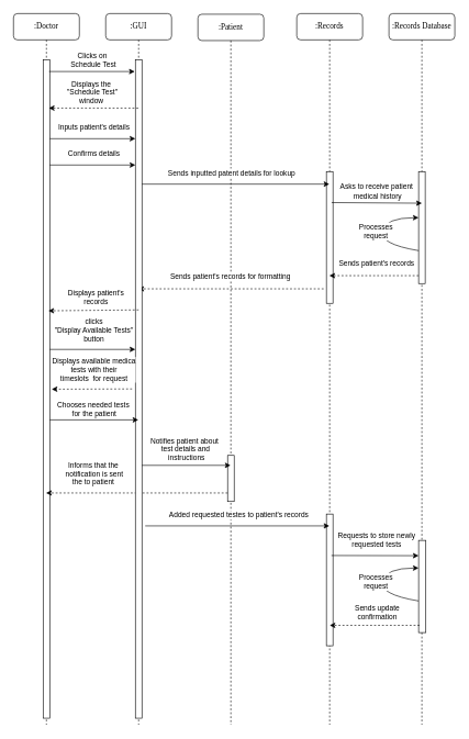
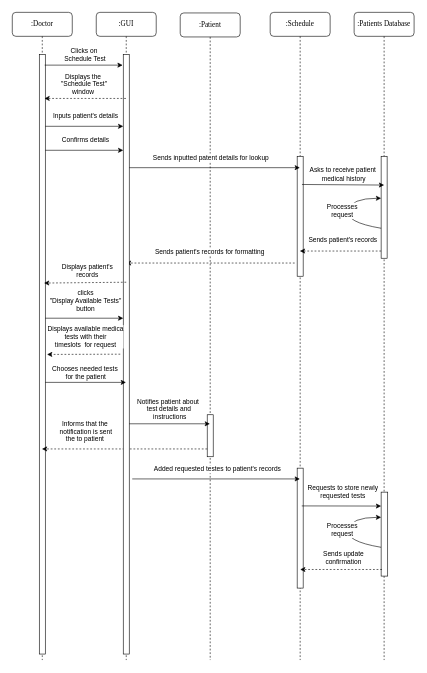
  <mxCell id="0" />
  <mxCell id="1" parent="0" />
  <mxCell id="2" value=":Doctor" style="shape=umlLifeline;perimeter=lifelinePerimeter;whiteSpace=wrap;html=1;container=1;collapsible=0;recursiveResize=0;outlineConnect=0;rounded=1;shadow=0;comic=0;labelBackgroundColor=none;strokeWidth=1;fontFamily=Verdana;fontSize=12;align=center;" parent="1" vertex="1"><mxGeometry x="20" y="20" width="100" height="1080" as="geometry" /></mxCell>
  <mxCell id="3" value="" style="html=1;points=[];perimeter=orthogonalPerimeter;rounded=0;shadow=0;comic=0;labelBackgroundColor=none;strokeWidth=1;fontFamily=Verdana;fontSize=12;align=center;" parent="2" vertex="1"><mxGeometry x="45" y="70" width="10" height="1000" as="geometry" /></mxCell>
  <mxCell id="4" value="" style="endArrow=classic;html=1;rounded=0;" parent="2" edge="1"><mxGeometry width="50" height="50" relative="1" as="geometry"><mxPoint x="55" y="230" as="sourcePoint" /><mxPoint x="185" y="230" as="targetPoint" /></mxGeometry></mxCell>
  <mxCell id="5" value="Confirms details" style="edgeLabel;html=1;align=center;verticalAlign=middle;resizable=0;points=[];" parent="4" vertex="1" connectable="0"><mxGeometry x="0.108" relative="1" as="geometry"><mxPoint x="-6" y="-18" as="offset" /></mxGeometry></mxCell>
- <mxCell id="6" value=":Records" style="shape=umlLifeline;perimeter=lifelinePerimeter;whiteSpace=wrap;html=1;container=1;collapsible=0;recursiveResize=0;outlineConnect=0;rounded=1;shadow=0;comic=0;labelBackgroundColor=none;strokeWidth=1;fontFamily=Verdana;fontSize=12;align=center;" parent="1" vertex="1"><mxGeometry x="450" y="20" width="100" height="1080" as="geometry" /></mxCell>
+ <mxCell id="6" value=":Schedule" style="shape=umlLifeline;perimeter=lifelinePerimeter;whiteSpace=wrap;html=1;container=1;collapsible=0;recursiveResize=0;outlineConnect=0;rounded=1;shadow=0;comic=0;labelBackgroundColor=none;strokeWidth=1;fontFamily=Verdana;fontSize=12;align=center;" parent="1" vertex="1"><mxGeometry x="450" y="20" width="100" height="1080" as="geometry" /></mxCell>
  <mxCell id="7" value="" style="html=1;points=[];perimeter=orthogonalPerimeter;rounded=0;shadow=0;comic=0;labelBackgroundColor=none;strokeWidth=1;fontFamily=Verdana;fontSize=12;align=center;" parent="6" vertex="1"><mxGeometry x="45" y="240" width="10" height="200" as="geometry" /></mxCell>
  <mxCell id="8" value="" style="html=1;points=[];perimeter=orthogonalPerimeter;rounded=0;shadow=0;comic=0;labelBackgroundColor=none;strokeWidth=1;fontFamily=Verdana;fontSize=12;align=center;" parent="6" vertex="1"><mxGeometry x="45" y="760" width="10" height="200" as="geometry" /></mxCell>
- <mxCell id="9" value=":Records Database" style="shape=umlLifeline;perimeter=lifelinePerimeter;whiteSpace=wrap;html=1;container=1;collapsible=0;recursiveResize=0;outlineConnect=0;rounded=1;shadow=0;comic=0;labelBackgroundColor=none;strokeWidth=1;fontFamily=Verdana;fontSize=12;align=center;" parent="1" vertex="1"><mxGeometry x="590" y="20" width="100" height="1080" as="geometry" /></mxCell>
+ <mxCell id="9" value=":Patients Database" style="shape=umlLifeline;perimeter=lifelinePerimeter;whiteSpace=wrap;html=1;container=1;collapsible=0;recursiveResize=0;outlineConnect=0;rounded=1;shadow=0;comic=0;labelBackgroundColor=none;strokeWidth=1;fontFamily=Verdana;fontSize=12;align=center;" parent="1" vertex="1"><mxGeometry x="590" y="20" width="100" height="1080" as="geometry" /></mxCell>
  <mxCell id="10" value="" style="html=1;points=[];perimeter=orthogonalPerimeter;rounded=0;shadow=0;comic=0;labelBackgroundColor=none;strokeWidth=1;fontFamily=Verdana;fontSize=12;align=center;" parent="9" vertex="1"><mxGeometry x="45" y="240" width="10" height="170" as="geometry" /></mxCell>
  <mxCell id="11" value="" style="curved=1;endArrow=classic;html=1;rounded=0;" parent="9" edge="1"><mxGeometry width="50" height="50" relative="1" as="geometry"><mxPoint x="45" y="360" as="sourcePoint" /><mxPoint x="45" y="310" as="targetPoint" /><Array as="points"><mxPoint x="45" y="360" /><mxPoint x="-15" y="350" /><mxPoint x="-5" y="310" /></Array></mxGeometry></mxCell>
  <mxCell id="12" value="Processes &lt;br&gt;request" style="edgeLabel;html=1;align=center;verticalAlign=middle;resizable=0;points=[];" parent="11" vertex="1" connectable="0"><mxGeometry x="0.012" y="-3" relative="1" as="geometry"><mxPoint x="-12" y="-5" as="offset" /></mxGeometry></mxCell>
  <mxCell id="13" value="" style="html=1;labelBackgroundColor=#ffffff;startArrow=none;startFill=0;startSize=6;endArrow=classic;endFill=1;endSize=6;jettySize=auto;orthogonalLoop=1;strokeWidth=1;dashed=1;fontSize=14;rounded=0;" parent="9" target="6" edge="1"><mxGeometry width="60" height="60" relative="1" as="geometry"><mxPoint x="45" y="398.0" as="sourcePoint" /><mxPoint x="-80" y="398" as="targetPoint" /></mxGeometry></mxCell>
  <mxCell id="14" value="Sends patient's records" style="edgeLabel;html=1;align=center;verticalAlign=middle;resizable=0;points=[];" parent="13" vertex="1" connectable="0"><mxGeometry x="0.058" y="-1" relative="1" as="geometry"><mxPoint x="7" y="-19" as="offset" /></mxGeometry></mxCell>
  <mxCell id="15" value="" style="endArrow=classic;html=1;rounded=0;exitX=1.267;exitY=0.296;exitDx=0;exitDy=0;exitPerimeter=0;" parent="9" edge="1"><mxGeometry width="50" height="50" relative="1" as="geometry"><mxPoint x="-87.33" y="823" as="sourcePoint" /><mxPoint x="45" y="823.24" as="targetPoint" /></mxGeometry></mxCell>
  <mxCell id="16" value="Requests to store newly &lt;br&gt;requested tests" style="edgeLabel;html=1;align=center;verticalAlign=middle;resizable=0;points=[];" parent="15" vertex="1" connectable="0"><mxGeometry x="0.051" y="-2" relative="1" as="geometry"><mxPoint x="-2" y="-26" as="offset" /></mxGeometry></mxCell>
  <mxCell id="17" value="" style="curved=1;endArrow=classic;html=1;rounded=0;" parent="9" edge="1"><mxGeometry width="50" height="50" relative="1" as="geometry"><mxPoint x="45" y="892" as="sourcePoint" /><mxPoint x="45" y="842" as="targetPoint" /><Array as="points"><mxPoint x="45" y="892" /><mxPoint x="-15" y="882" /><mxPoint x="-5" y="842" /></Array></mxGeometry></mxCell>
  <mxCell id="18" value="Processes &lt;br&gt;request" style="edgeLabel;html=1;align=center;verticalAlign=middle;resizable=0;points=[];" parent="17" vertex="1" connectable="0"><mxGeometry x="0.012" y="-3" relative="1" as="geometry"><mxPoint x="-12" y="-5" as="offset" /></mxGeometry></mxCell>
  <mxCell id="19" value="" style="html=1;points=[];perimeter=orthogonalPerimeter;rounded=0;shadow=0;comic=0;labelBackgroundColor=none;strokeWidth=1;fontFamily=Verdana;fontSize=12;align=center;" parent="9" vertex="1"><mxGeometry x="45" y="800" width="11" height="140" as="geometry" /></mxCell>
  <mxCell id="20" value=":Patient" style="shape=umlLifeline;perimeter=lifelinePerimeter;whiteSpace=wrap;html=1;container=1;collapsible=0;recursiveResize=0;outlineConnect=0;rounded=1;shadow=0;comic=0;labelBackgroundColor=none;strokeWidth=1;fontFamily=Verdana;fontSize=12;align=center;" parent="1" vertex="1"><mxGeometry x="300" y="21" width="100" height="1079" as="geometry" /></mxCell>
  <mxCell id="21" value="" style="html=1;points=[];perimeter=orthogonalPerimeter;rounded=0;shadow=0;comic=0;labelBackgroundColor=none;strokeWidth=1;fontFamily=Verdana;fontSize=12;align=center;" parent="20" vertex="1"><mxGeometry x="45" y="670" width="10" height="70" as="geometry" /></mxCell>
  <mxCell id="22" value="" style="endArrow=classic;html=1;rounded=0;" parent="20" target="6" edge="1"><mxGeometry width="50" height="50" relative="1" as="geometry"><mxPoint x="-90" y="258" as="sourcePoint" /><mxPoint x="190" y="250" as="targetPoint" /></mxGeometry></mxCell>
  <mxCell id="23" value="Sends inputted patent details for lookup" style="edgeLabel;html=1;align=center;verticalAlign=middle;resizable=0;points=[];" parent="22" vertex="1" connectable="0"><mxGeometry x="-0.332" y="4" relative="1" as="geometry"><mxPoint x="43" y="-14" as="offset" /></mxGeometry></mxCell>
  <mxCell id="24" value="" style="html=1;labelBackgroundColor=#ffffff;startArrow=none;startFill=0;startSize=6;endArrow=classic;endFill=1;endSize=6;jettySize=auto;orthogonalLoop=1;strokeWidth=1;dashed=1;fontSize=14;rounded=0;" parent="20" target="28" edge="1"><mxGeometry width="60" height="60" relative="1" as="geometry"><mxPoint x="190.83" y="417.0" as="sourcePoint" /><mxPoint x="-80" y="417" as="targetPoint" /></mxGeometry></mxCell>
  <mxCell id="25" value="Sends patient's records for formatting" style="edgeLabel;html=1;align=center;verticalAlign=middle;resizable=0;points=[];" parent="24" vertex="1" connectable="0"><mxGeometry x="0.058" y="-1" relative="1" as="geometry"><mxPoint x="7" y="-19" as="offset" /></mxGeometry></mxCell>
  <mxCell id="26" value="" style="html=1;labelBackgroundColor=#ffffff;startArrow=none;startFill=0;startSize=6;endArrow=classic;endFill=1;endSize=6;jettySize=auto;orthogonalLoop=1;strokeWidth=1;dashed=1;fontSize=14;rounded=0;" parent="20" edge="1"><mxGeometry width="60" height="60" relative="1" as="geometry"><mxPoint x="45" y="727" as="sourcePoint" /><mxPoint x="-230.5" y="727" as="targetPoint" /></mxGeometry></mxCell>
  <mxCell id="27" value="Informs that the&lt;br&gt;&amp;nbsp;notification is sent &lt;br&gt;the to patient" style="edgeLabel;html=1;align=center;verticalAlign=middle;resizable=0;points=[];" parent="26" vertex="1" connectable="0"><mxGeometry x="0.058" y="-1" relative="1" as="geometry"><mxPoint x="-59" y="-29" as="offset" /></mxGeometry></mxCell>
  <mxCell id="28" value=":GUI" style="shape=umlLifeline;perimeter=lifelinePerimeter;whiteSpace=wrap;html=1;container=1;collapsible=0;recursiveResize=0;outlineConnect=0;rounded=1;shadow=0;comic=0;labelBackgroundColor=none;strokeWidth=1;fontFamily=Verdana;fontSize=12;align=center;" parent="1" vertex="1"><mxGeometry x="160" y="20" width="100" height="1080" as="geometry" /></mxCell>
  <mxCell id="29" value="" style="html=1;points=[];perimeter=orthogonalPerimeter;rounded=0;shadow=0;comic=0;labelBackgroundColor=none;strokeWidth=1;fontFamily=Verdana;fontSize=12;align=center;" parent="28" vertex="1"><mxGeometry x="45" y="70" width="10" height="1000" as="geometry" /></mxCell>
  <mxCell id="30" value="" style="endArrow=classic;html=1;rounded=0;" parent="28" edge="1"><mxGeometry width="50" height="50" relative="1" as="geometry"><mxPoint x="-85" y="190" as="sourcePoint" /><mxPoint x="45" y="190" as="targetPoint" /></mxGeometry></mxCell>
  <mxCell id="31" value="Inputs patient's details" style="edgeLabel;html=1;align=center;verticalAlign=middle;resizable=0;points=[];" parent="30" vertex="1" connectable="0"><mxGeometry x="0.108" relative="1" as="geometry"><mxPoint x="-6" y="-18" as="offset" /></mxGeometry></mxCell>
  <mxCell id="32" value="" style="endArrow=classic;html=1;rounded=0;" parent="1" edge="1"><mxGeometry width="50" height="50" relative="1" as="geometry"><mxPoint x="74" y="108" as="sourcePoint" /><mxPoint x="204" y="108" as="targetPoint" /></mxGeometry></mxCell>
  <mxCell id="33" value="Clicks on&amp;nbsp;&lt;div&gt;Schedule Test&lt;/div&gt;" style="edgeLabel;html=1;align=center;verticalAlign=middle;resizable=0;points=[];" parent="32" vertex="1" connectable="0"><mxGeometry x="0.108" relative="1" as="geometry"><mxPoint x="-6" y="-18" as="offset" /></mxGeometry></mxCell>
  <mxCell id="34" value="" style="html=1;labelBackgroundColor=#ffffff;startArrow=none;startFill=0;startSize=6;endArrow=classic;endFill=1;endSize=6;jettySize=auto;orthogonalLoop=1;strokeWidth=1;dashed=1;fontSize=14;rounded=0;entryX=0.867;entryY=0.026;entryDx=0;entryDy=0;entryPerimeter=0;" parent="1" edge="1"><mxGeometry width="60" height="60" relative="1" as="geometry"><mxPoint x="209.5" y="163.56" as="sourcePoint" /><mxPoint x="73.67" y="163.56" as="targetPoint" /></mxGeometry></mxCell>
  <mxCell id="35" value="Displays the&lt;br&gt;&amp;nbsp;&quot;Schedule Test&quot; &lt;br&gt;window" style="edgeLabel;html=1;align=center;verticalAlign=middle;resizable=0;points=[];" parent="34" vertex="1" connectable="0"><mxGeometry x="0.058" y="-1" relative="1" as="geometry"><mxPoint y="-23" as="offset" /></mxGeometry></mxCell>
  <mxCell id="36" value="" style="endArrow=classic;html=1;rounded=0;exitX=0.8;exitY=0.235;exitDx=0;exitDy=0;exitPerimeter=0;" parent="1" source="7" edge="1"><mxGeometry width="50" height="50" relative="1" as="geometry"><mxPoint x="510" y="310" as="sourcePoint" /><mxPoint x="640" y="308" as="targetPoint" /></mxGeometry></mxCell>
  <mxCell id="37" value="Asks to receive patient&lt;br&gt;&amp;nbsp;medical history" style="edgeLabel;html=1;align=center;verticalAlign=middle;resizable=0;points=[];" parent="36" vertex="1" connectable="0"><mxGeometry x="-0.341" y="2" relative="1" as="geometry"><mxPoint x="22" y="-16" as="offset" /></mxGeometry></mxCell>
  <mxCell id="38" value="" style="html=1;labelBackgroundColor=#ffffff;startArrow=none;startFill=0;startSize=6;endArrow=classic;endFill=1;endSize=6;jettySize=auto;orthogonalLoop=1;strokeWidth=1;dashed=1;fontSize=14;rounded=0;entryX=0.8;entryY=0.19;entryDx=0;entryDy=0;entryPerimeter=0;" parent="1" edge="1"><mxGeometry width="60" height="60" relative="1" as="geometry"><mxPoint x="210" y="470" as="sourcePoint" /><mxPoint x="73" y="471.4" as="targetPoint" /></mxGeometry></mxCell>
  <mxCell id="39" value="Displays patient's &lt;br&gt;records" style="edgeLabel;html=1;align=center;verticalAlign=middle;resizable=0;points=[];" parent="38" vertex="1" connectable="0"><mxGeometry x="0.058" y="-1" relative="1" as="geometry"><mxPoint x="7" y="-19" as="offset" /></mxGeometry></mxCell>
  <mxCell id="40" value="" style="html=1;labelBackgroundColor=#ffffff;startArrow=none;startFill=0;startSize=6;endArrow=classic;endFill=1;endSize=6;jettySize=auto;orthogonalLoop=1;strokeWidth=1;dashed=1;fontSize=14;rounded=0;entryX=0.8;entryY=0.19;entryDx=0;entryDy=0;entryPerimeter=0;" parent="1" edge="1"><mxGeometry width="60" height="60" relative="1" as="geometry"><mxPoint x="200" y="590" as="sourcePoint" /><mxPoint x="78" y="590.4" as="targetPoint" /></mxGeometry></mxCell>
  <mxCell id="41" value="Displays available medica &lt;br&gt;tests with their&lt;br&gt;timeslots&amp;nbsp; for&amp;nbsp;request" style="edgeLabel;html=1;align=center;verticalAlign=middle;resizable=0;points=[];" parent="40" vertex="1" connectable="0"><mxGeometry x="0.058" y="-1" relative="1" as="geometry"><mxPoint x="7" y="-29" as="offset" /></mxGeometry></mxCell>
  <mxCell id="42" value="" style="endArrow=classic;html=1;rounded=0;" parent="1" edge="1"><mxGeometry width="50" height="50" relative="1" as="geometry"><mxPoint x="75" y="530" as="sourcePoint" /><mxPoint x="205" y="530" as="targetPoint" /></mxGeometry></mxCell>
  <mxCell id="43" value="clicks &lt;br&gt;&quot;Display Available Tests&quot;&lt;br&gt;button" style="edgeLabel;html=1;align=center;verticalAlign=middle;resizable=0;points=[];" parent="42" vertex="1" connectable="0"><mxGeometry x="0.108" relative="1" as="geometry"><mxPoint x="-6" y="-30" as="offset" /></mxGeometry></mxCell>
  <mxCell id="44" value="" style="endArrow=classic;html=1;rounded=0;" parent="1" target="28" edge="1"><mxGeometry width="50" height="50" relative="1" as="geometry"><mxPoint x="75" y="637" as="sourcePoint" /><mxPoint x="180" y="560" as="targetPoint" /></mxGeometry></mxCell>
  <mxCell id="45" value="Chooses needed tests&lt;br&gt;&amp;nbsp;for the patient" style="edgeLabel;html=1;align=center;verticalAlign=middle;resizable=0;points=[];" parent="44" vertex="1" connectable="0"><mxGeometry x="0.051" y="-2" relative="1" as="geometry"><mxPoint x="-6" y="-19" as="offset" /></mxGeometry></mxCell>
  <mxCell id="46" value="" style="endArrow=classic;html=1;rounded=0;" parent="1" edge="1"><mxGeometry width="50" height="50" relative="1" as="geometry"><mxPoint x="220" y="798" as="sourcePoint" /><mxPoint x="499.5" y="798" as="targetPoint" /></mxGeometry></mxCell>
  <mxCell id="47" value="Added requested testes to patient's records" style="edgeLabel;html=1;align=center;verticalAlign=middle;resizable=0;points=[];" parent="46" vertex="1" connectable="0"><mxGeometry x="0.051" y="-2" relative="1" as="geometry"><mxPoint x="-6" y="-19" as="offset" /></mxGeometry></mxCell>
  <mxCell id="48" value="" style="html=1;labelBackgroundColor=#ffffff;startArrow=none;startFill=0;startSize=6;endArrow=classic;endFill=1;endSize=6;jettySize=auto;orthogonalLoop=1;strokeWidth=1;dashed=1;fontSize=14;rounded=0;" parent="1" edge="1"><mxGeometry width="60" height="60" relative="1" as="geometry"><mxPoint x="636.42" y="949" as="sourcePoint" /><mxPoint x="500" y="949" as="targetPoint" /></mxGeometry></mxCell>
  <mxCell id="49" value="Sends update &lt;br&gt;confirmation" style="edgeLabel;html=1;align=center;verticalAlign=middle;resizable=0;points=[];" parent="48" vertex="1" connectable="0"><mxGeometry x="0.058" y="-1" relative="1" as="geometry"><mxPoint x="7" y="-19" as="offset" /></mxGeometry></mxCell>
  <mxCell id="50" value="" style="endArrow=classic;html=1;rounded=0;exitX=1;exitY=0.301;exitDx=0;exitDy=0;exitPerimeter=0;" parent="1" edge="1"><mxGeometry width="50" height="50" relative="1" as="geometry"><mxPoint x="215" y="706.06" as="sourcePoint" /><mxPoint x="349.5" y="706.06" as="targetPoint" /></mxGeometry></mxCell>
  <mxCell id="51" value="Notifies patient about&amp;nbsp;&lt;br&gt;test details and&lt;br&gt;&amp;nbsp;instructions" style="edgeLabel;html=1;align=center;verticalAlign=middle;resizable=0;points=[];" parent="50" vertex="1" connectable="0"><mxGeometry x="0.304" y="2" relative="1" as="geometry"><mxPoint x="-23" y="-23" as="offset" /></mxGeometry></mxCell>
